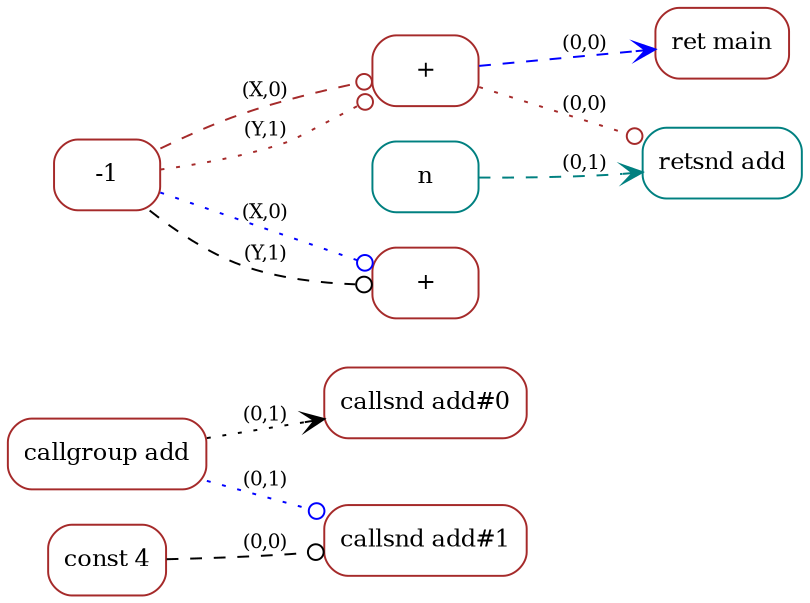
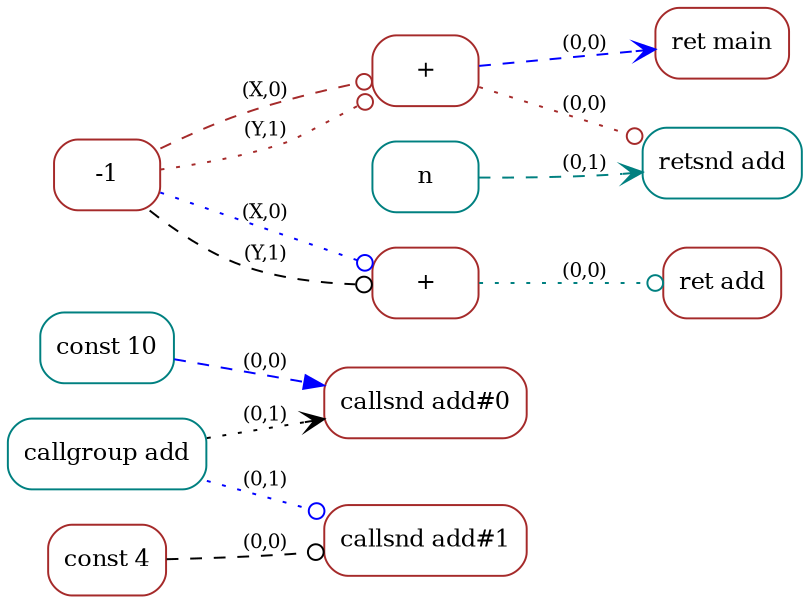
  digraph {
    rankdir=LR
    node [color=brown fontsize=12 shape=box style=rounded]
    edge [arrowhead=odot color=blue fontsize=10 style=dashed]
+   n1 [color=teal label="const 10"]
    n2 [label="callsnd add#0"]
    n3 [label="const 4"]
    n4 [label="callsnd add#1"]
-   n5 [label="callgroup add"]
+   n5 [color=teal label="callgroup add"]
    n6 [color=teal label="retsnd add"]
    n7 [label="+"]
    n8 [label="ret main"]
    n9 [label="+"]
+   n10 [label="ret add"]
    n [color=teal]
    -1
+   n1 -> n2 [arrowhead=normal label="(0,0)"]
    n3 -> n4 [color=black label="(0,0)"]
    n5 -> n2 [arrowhead=vee color=black label="(0,1)" style=dotted]
    n5 -> n4 [label="(0,1)" style=dotted]
    n7 -> n6 [color=brown label="(0,0)" style=dotted]
    n7 -> n8 [arrowhead=vee label="(0,0)"]
+   n9 -> n10 [color=teal label="(0,0)" style=dotted]
    n -> n6 [arrowhead=vee color=teal label="(0,1)"]
    -1 -> n7 [color=brown label="(X,0)"]
    -1 -> n7 [color=brown label="(Y,1)" style=dotted]
    -1 -> n9 [label="(X,0)" style=dotted]
    -1 -> n9 [color=black label="(Y,1)"]
  }
